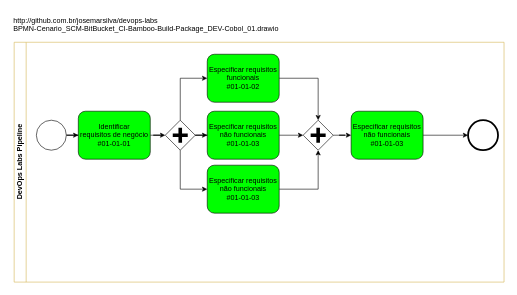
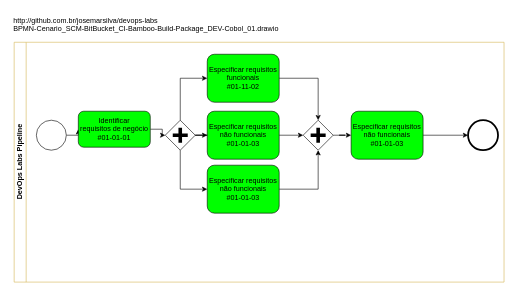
  <mxCell id="0" />
  <mxCell id="1" parent="0" />
  <mxCell id="2" value="DevOps Labs Pipeline" style="swimlane;html=1;horizontal=0;startSize=20;fillColor=none;strokeColor=#d6b656;" parent="1" vertex="1"><mxGeometry x="23" y="70" width="817" height="400" as="geometry" /></mxCell>
  <mxCell id="3" style="edgeStyle=orthogonalEdgeStyle;rounded=0;orthogonalLoop=1;jettySize=auto;html=1;exitX=1;exitY=0.5;exitDx=0;exitDy=0;" parent="2" source="4" target="13" edge="1"><mxGeometry relative="1" as="geometry"><mxPoint x="97" y="160" as="sourcePoint" /><mxPoint x="127" y="155" as="targetPoint" /></mxGeometry></mxCell>
  <mxCell id="4" value="" style="shape=mxgraph.bpmn.shape;html=1;verticalLabelPosition=bottom;labelBackgroundColor=#ffffff;verticalAlign=top;align=center;perimeter=ellipsePerimeter;outlineConnect=0;outline=standard;symbol=general;" parent="2" vertex="1"><mxGeometry x="37" y="130" width="50" height="50" as="geometry" /></mxCell>
  <mxCell id="5" style="edgeStyle=orthogonalEdgeStyle;rounded=0;orthogonalLoop=1;jettySize=auto;html=1;" parent="2" edge="1"><mxGeometry relative="1" as="geometry"><mxPoint x="257" y="75" as="sourcePoint" /></mxGeometry></mxCell>
  <mxCell id="6" style="edgeStyle=orthogonalEdgeStyle;rounded=0;orthogonalLoop=1;jettySize=auto;html=1;" parent="2" edge="1"><mxGeometry relative="1" as="geometry"><mxPoint x="398.5" y="75" as="sourcePoint" /></mxGeometry></mxCell>
  <mxCell id="7" style="edgeStyle=orthogonalEdgeStyle;rounded=0;orthogonalLoop=1;jettySize=auto;html=1;entryX=0;entryY=0.5;entryDx=0;entryDy=0;exitX=1;exitY=0.5;exitDx=0;exitDy=0;" parent="2" edge="1"><mxGeometry relative="1" as="geometry"><Array as="points"><mxPoint x="727" y="80" /><mxPoint x="727" y="140" /><mxPoint x="97" y="140" /><mxPoint x="97" y="200" /></Array><mxPoint x="688.5" y="75" as="sourcePoint" /></mxGeometry></mxCell>
  <mxCell id="8" style="edgeStyle=orthogonalEdgeStyle;rounded=0;orthogonalLoop=1;jettySize=auto;html=1;" parent="2" edge="1"><mxGeometry relative="1" as="geometry"><mxPoint x="547" y="75" as="sourcePoint" /></mxGeometry></mxCell>
  <mxCell id="9" style="edgeStyle=orthogonalEdgeStyle;rounded=0;orthogonalLoop=1;jettySize=auto;html=1;" parent="2" edge="1"><mxGeometry relative="1" as="geometry"><mxPoint x="257" y="205" as="sourcePoint" /></mxGeometry></mxCell>
  <mxCell id="10" style="edgeStyle=orthogonalEdgeStyle;rounded=0;orthogonalLoop=1;jettySize=auto;html=1;" parent="2" edge="1"><mxGeometry relative="1" as="geometry"><mxPoint x="398.5" y="205" as="sourcePoint" /></mxGeometry></mxCell>
  <mxCell id="11" value="" style="shape=mxgraph.bpmn.shape;html=1;verticalLabelPosition=bottom;labelBackgroundColor=#ffffff;verticalAlign=top;align=center;perimeter=ellipsePerimeter;outlineConnect=0;outline=end;symbol=general;" parent="2" vertex="1"><mxGeometry x="757" y="130" width="50" height="50" as="geometry" /></mxCell>
  <mxCell id="12" style="edgeStyle=orthogonalEdgeStyle;rounded=0;orthogonalLoop=1;jettySize=auto;html=1;" edge="1" parent="2" source="13" target="23"><mxGeometry relative="1" as="geometry" /></mxCell>
- <mxCell id="13" value="Identificar &lt;br&gt;requisitos de negócio &lt;br&gt;#01-01-01" style="shape=ext;rounded=1;html=1;whiteSpace=wrap;fillColor=#00FF00;" vertex="1" parent="2"><mxGeometry x="107" y="115" width="120" height="80" as="geometry" /></mxCell>
+ <mxCell id="13" value="Identificar &lt;br&gt;requisitos de negócio &lt;br&gt;#01-01-01" style="shape=ext;rounded=1;html=1;whiteSpace=wrap;fillColor=#00FF00;" vertex="1" parent="2"><mxGeometry x="107" y="115" width="120" height="60" as="geometry" /></mxCell>
  <mxCell id="14" style="edgeStyle=orthogonalEdgeStyle;rounded=0;orthogonalLoop=1;jettySize=auto;html=1;" edge="1" parent="2" source="15" target="25"><mxGeometry relative="1" as="geometry" /></mxCell>
- <mxCell id="15" value="Especificar requisitos funcionais &lt;br&gt;#01-01-02" style="shape=ext;rounded=1;html=1;whiteSpace=wrap;fillColor=#00FF00;" vertex="1" parent="2"><mxGeometry x="322" y="20" width="120" height="80" as="geometry" /></mxCell>
+ <mxCell id="15" value="Especificar requisitos funcionais &lt;br&gt;#01-11-02" style="shape=ext;rounded=1;html=1;whiteSpace=wrap;fillColor=#00FF00;" vertex="1" parent="2"><mxGeometry x="322" y="20" width="120" height="80" as="geometry" /></mxCell>
  <mxCell id="16" style="edgeStyle=orthogonalEdgeStyle;rounded=0;orthogonalLoop=1;jettySize=auto;html=1;" edge="1" parent="2" source="17" target="25"><mxGeometry relative="1" as="geometry" /></mxCell>
  <mxCell id="17" value="Especificar requisitos não funcionais &lt;br&gt;#01-01-03" style="shape=ext;rounded=1;html=1;whiteSpace=wrap;fillColor=#00FF00;" vertex="1" parent="2"><mxGeometry x="322" y="115" width="120" height="80" as="geometry" /></mxCell>
  <mxCell id="18" style="edgeStyle=orthogonalEdgeStyle;rounded=0;orthogonalLoop=1;jettySize=auto;html=1;" edge="1" parent="2" source="19" target="25"><mxGeometry relative="1" as="geometry" /></mxCell>
  <mxCell id="19" value="Especificar requisitos não funcionais &lt;br&gt;#01-01-03" style="shape=ext;rounded=1;html=1;whiteSpace=wrap;fillColor=#00FF00;" vertex="1" parent="2"><mxGeometry x="322" y="205" width="120" height="80" as="geometry" /></mxCell>
  <mxCell id="20" style="edgeStyle=orthogonalEdgeStyle;rounded=0;orthogonalLoop=1;jettySize=auto;html=1;entryX=0;entryY=0.5;entryDx=0;entryDy=0;exitX=0.5;exitY=0;exitDx=0;exitDy=0;" edge="1" parent="2" source="23" target="15"><mxGeometry relative="1" as="geometry" /></mxCell>
  <mxCell id="21" style="edgeStyle=orthogonalEdgeStyle;rounded=0;orthogonalLoop=1;jettySize=auto;html=1;" edge="1" parent="2" source="23" target="17"><mxGeometry relative="1" as="geometry" /></mxCell>
  <mxCell id="22" style="edgeStyle=orthogonalEdgeStyle;rounded=0;orthogonalLoop=1;jettySize=auto;html=1;entryX=0;entryY=0.5;entryDx=0;entryDy=0;exitX=0.5;exitY=1;exitDx=0;exitDy=0;" edge="1" parent="2" source="23" target="19"><mxGeometry relative="1" as="geometry" /></mxCell>
  <mxCell id="23" value="" style="shape=mxgraph.bpmn.shape;html=1;verticalLabelPosition=bottom;labelBackgroundColor=#ffffff;verticalAlign=top;align=center;perimeter=rhombusPerimeter;background=gateway;outlineConnect=0;outline=none;symbol=parallelGw;fillColor=none;" vertex="1" parent="2"><mxGeometry x="252" y="130" width="50" height="50" as="geometry" /></mxCell>
  <mxCell id="24" style="edgeStyle=orthogonalEdgeStyle;rounded=0;orthogonalLoop=1;jettySize=auto;html=1;" edge="1" parent="2" source="25" target="27"><mxGeometry relative="1" as="geometry" /></mxCell>
  <mxCell id="25" value="" style="shape=mxgraph.bpmn.shape;html=1;verticalLabelPosition=bottom;labelBackgroundColor=#ffffff;verticalAlign=top;align=center;perimeter=rhombusPerimeter;background=gateway;outlineConnect=0;outline=none;symbol=parallelGw;fillColor=none;" vertex="1" parent="2"><mxGeometry x="482" y="130" width="50" height="50" as="geometry" /></mxCell>
  <mxCell id="26" style="edgeStyle=orthogonalEdgeStyle;rounded=0;orthogonalLoop=1;jettySize=auto;html=1;" edge="1" parent="2" source="27" target="11"><mxGeometry relative="1" as="geometry" /></mxCell>
  <mxCell id="27" value="Especificar requisitos não funcionais &lt;br&gt;#01-01-03" style="shape=ext;rounded=1;html=1;whiteSpace=wrap;fillColor=#00FF00;" vertex="1" parent="2"><mxGeometry x="562" y="115" width="120" height="80" as="geometry" /></mxCell>
  <mxCell id="28" value="&lt;div style=&quot;text-align: left&quot;&gt;http://github.com.br/josemarsilva/devops-labs&lt;/div&gt;BPMN-Cenario_SCM-BitBucket_CI-Bamboo-Build-Package_DEV-Cobol_01.drawio" style="text;html=1;resizable=0;autosize=1;align=left;verticalAlign=top;points=[];fillColor=none;strokeColor=none;rounded=0;" parent="1" vertex="1"><mxGeometry y="20" width="460" height="30" as="geometry" x="20" /></mxCell>
